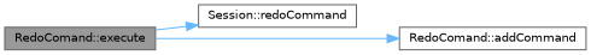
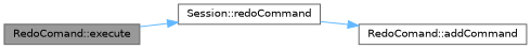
  digraph {
    rankdir=LR
    node [color=grey40 fillcolor=white fontname=Helvetica fontsize=10 shape=box style=filled]
    edge [color=steelblue1 fontname=Helvetica fontsize=10 labelfontname=Helvetica labelfontsize=10 style=solid]
    n1 [color=gray40 fillcolor=grey60 fontcolor=black height=0.2 label="RedoComand::execute" width=0.4]
    n2 [height=0.2 label="Session::redoCommand" width=0.4]
    n3 [height=0.2 label="RedoComand::addCommand" width=0.4]
    n1 -> n2
-   n1 -> n3
+   n2 -> n3
  }
